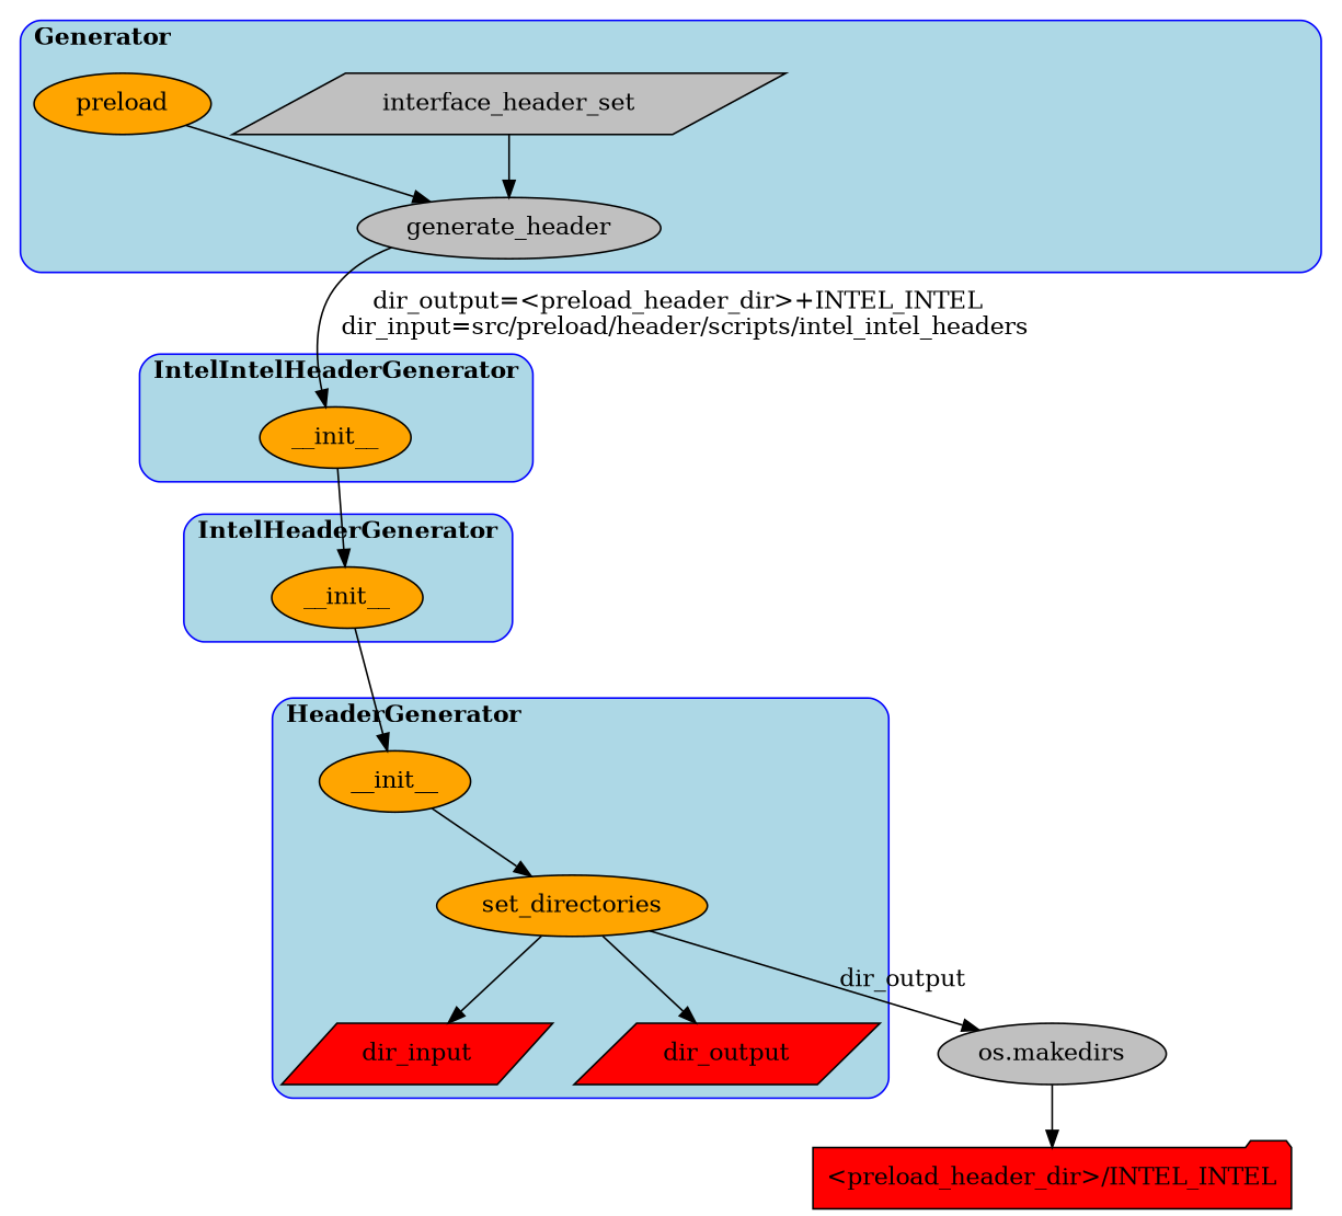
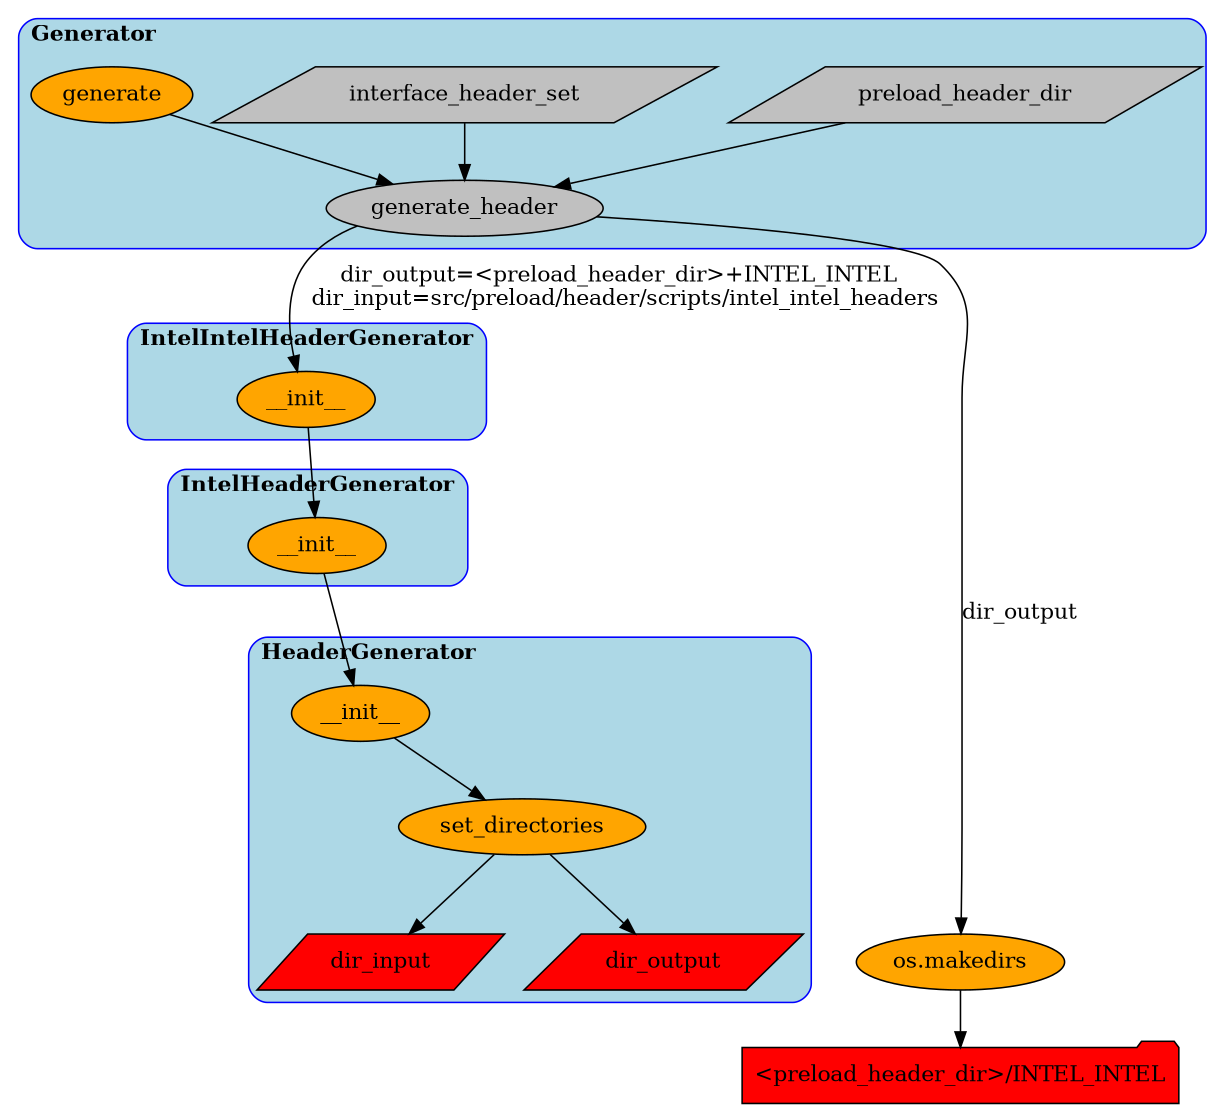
  digraph {
    rankdir=TB
    node [fillcolor=orange shape=ellipse style=filled]
+   preload_header_dir [fillcolor=grey shape=parallelogram]
    n2 [fillcolor=grey label=generate_header]
    n3 [fillcolor=grey label=interface_header_set shape=parallelogram]
-   n4 [label=preload]
+   n4 [label=generate]
    n5 [label=__init__]
    n6 [label=__init__]
    n7 [label=__init__]
    n8 [label=set_directories]
    n9 [fillcolor=red label=dir_input shape=parallelogram]
    n10 [fillcolor=red label=dir_output shape=parallelogram]
-   n11 [fillcolor=grey label="os.makedirs"]
+   n11 [label="os.makedirs"]
    n12 [fillcolor=red label="<preload_header_dir>/INTEL_INTEL" shape=folder]
    subgraph cluster_1 {
      bgcolor=lightblue
      color=blue
      label=<<B>Generator</B>>
      labeljust=l
      style=rounded
+     preload_header_dir
      n2
      n3
      n4
    }
    subgraph cluster_2 {
      bgcolor=lightblue
      color=blue
      label=<<B>IntelIntelHeaderGenerator</B>>
      labeljust=l
      style=rounded
      n5
    }
    subgraph cluster_3 {
      bgcolor=lightblue
      color=blue
      label=<<B>IntelHeaderGenerator</B>>
      labeljust=l
      style=rounded
      n6
    }
    subgraph cluster_4 {
      bgcolor=lightblue
      color=blue
      label=<<B>HeaderGenerator</B>>
      labeljust=l
      style=rounded
      n7
      n8
      n9
      n10
    }
+   preload_header_dir -> n2
    n2 -> n5 [label="dir_output=<preload_header_dir>+INTEL_INTEL \n dir_input=src/preload/header/scripts/intel_intel_headers"]
    n3 -> n2
    n4 -> n2
    n5 -> n6
    n6 -> n7
    n7 -> n8
    n8 -> n9
    n8 -> n10
-   n8 -> n11 [label=dir_output]
+   n2 -> n11 [label=dir_output]
    n11 -> n12
  }
